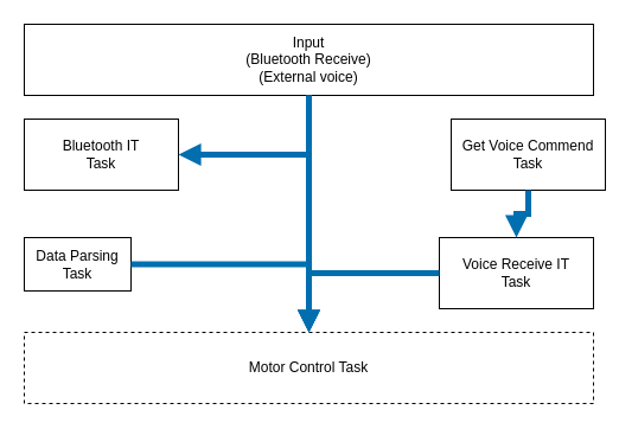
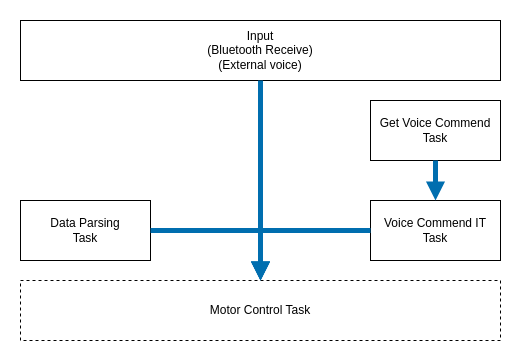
  <mxCell id="0" style=";html=1;" />
  <mxCell id="1" style=";html=1;" parent="0" />
  <mxCell id="2" value="Input&lt;div&gt;(Bluetooth Receive)&lt;/div&gt;&lt;div&gt;(External voice)&lt;/div&gt;" style="rounded=0;whiteSpace=wrap;html=1;" parent="1" vertex="1"><mxGeometry x="20" y="20" width="480" height="60" as="geometry" /></mxCell>
- <mxCell id="3" value="Bluetooth IT&lt;div&gt;Task&lt;/div&gt;" style="rounded=0;whiteSpace=wrap;html=1;" parent="1" vertex="1"><mxGeometry x="20" y="100" width="130" height="60" as="geometry" /></mxCell>
- <mxCell id="4" value="Get Voice Commend&lt;div&gt;Task&lt;/div&gt;" style="rounded=0;whiteSpace=wrap;html=1;" parent="1" vertex="1"><mxGeometry x="380" y="100" width="130" height="60" as="geometry" /></mxCell>
+ <mxCell id="4" value="Get Voice Commend&lt;div&gt;Task&lt;/div&gt;" style="rounded=0;whiteSpace=wrap;html=1;" parent="1" vertex="1"><mxGeometry x="370" y="100" width="130" height="60" as="geometry" /></mxCell>
  <mxCell id="5" value="Motor Control Task" style="rounded=0;whiteSpace=wrap;html=1;dashed=1;" parent="1" vertex="1"><mxGeometry x="20" y="280" width="480" height="60" as="geometry" /></mxCell>
- <mxCell id="6" value="Data Parsing&lt;div&gt;Task&lt;/div&gt;" style="rounded=0;whiteSpace=wrap;html=1;" parent="1" vertex="1"><mxGeometry x="20" y="200" width="90" height="45" as="geometry" /></mxCell>
- <mxCell id="7" style="edgeStyle=orthogonalEdgeStyle;rounded=0;orthogonalLoop=1;jettySize=auto;html=1;exitX=0.5;exitY=1;exitDx=0;exitDy=0;entryX=1;entryY=0.5;entryDx=0;entryDy=0;strokeWidth=5;endArrow=block;endFill=1;fillColor=#1ba1e2;strokeColor=#006EAF;" parent="1" source="2" target="3" edge="1"><mxGeometry relative="1" as="geometry"><mxPoint x="258" y="190" as="sourcePoint" /><mxPoint x="170" y="250" as="targetPoint" /></mxGeometry></mxCell>
+ <mxCell id="6" value="Data Parsing&lt;div&gt;Task&lt;/div&gt;" style="rounded=0;whiteSpace=wrap;html=1;" parent="1" vertex="1"><mxGeometry x="20" y="200" width="130" height="60" as="geometry" /></mxCell>
  <mxCell id="8" style="edgeStyle=orthogonalEdgeStyle;rounded=0;orthogonalLoop=1;jettySize=auto;html=1;exitX=0.5;exitY=1;exitDx=0;exitDy=0;strokeWidth=5;endArrow=block;endFill=1;fillColor=#1ba1e2;strokeColor=#006EAF;" edge="1" parent="1" source="2" target="5"><mxGeometry relative="1" as="geometry"><mxPoint x="417" y="200" as="sourcePoint" /><mxPoint x="307" y="250" as="targetPoint" /></mxGeometry></mxCell>
- <mxCell id="9" value="Voice Receive IT&lt;div&gt;Task&lt;/div&gt;" style="rounded=0;whiteSpace=wrap;html=1;" vertex="1" parent="1"><mxGeometry x="370" y="200" width="130" height="60" as="geometry" /></mxCell>
+ <mxCell id="9" value="Voice Commend IT&lt;div&gt;Task&lt;/div&gt;" style="rounded=0;whiteSpace=wrap;html=1;" vertex="1" parent="1"><mxGeometry x="370" y="200" width="130" height="60" as="geometry" /></mxCell>
  <mxCell id="10" style="edgeStyle=orthogonalEdgeStyle;rounded=0;orthogonalLoop=1;jettySize=auto;html=1;exitX=0.5;exitY=1;exitDx=0;exitDy=0;entryX=0.5;entryY=0;entryDx=0;entryDy=0;strokeWidth=5;endArrow=block;endFill=1;fillColor=#1ba1e2;strokeColor=#006EAF;" edge="1" parent="1" source="4" target="9"><mxGeometry relative="1" as="geometry"><mxPoint x="95" y="170" as="sourcePoint" /><mxPoint x="95" y="210" as="targetPoint" /></mxGeometry></mxCell>
  <mxCell id="11" style="edgeStyle=orthogonalEdgeStyle;rounded=0;orthogonalLoop=1;jettySize=auto;html=1;exitX=1;exitY=0.5;exitDx=0;exitDy=0;entryX=0.5;entryY=0;entryDx=0;entryDy=0;strokeWidth=5;endArrow=block;endFill=1;fillColor=#1ba1e2;strokeColor=#006EAF;" edge="1" parent="1" source="6" target="5"><mxGeometry relative="1" as="geometry"><mxPoint x="340" y="200" as="sourcePoint" /><mxPoint x="230" y="250" as="targetPoint" /></mxGeometry></mxCell>
  <mxCell id="12" style="edgeStyle=orthogonalEdgeStyle;rounded=0;orthogonalLoop=1;jettySize=auto;html=1;exitX=0;exitY=0.5;exitDx=0;exitDy=0;entryX=0.5;entryY=0;entryDx=0;entryDy=0;strokeWidth=5;endArrow=block;endFill=1;fillColor=#1ba1e2;strokeColor=#006EAF;" edge="1" parent="1" source="9" target="5"><mxGeometry relative="1" as="geometry"><mxPoint x="210" y="200" as="sourcePoint" /><mxPoint x="320" y="250" as="targetPoint" /></mxGeometry></mxCell>
